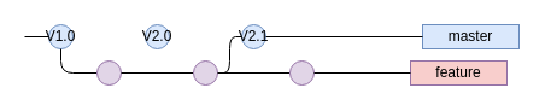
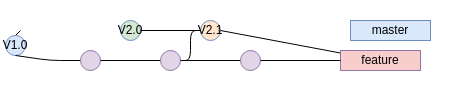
  <mxCell id="0" />
  <mxCell id="1" parent="0" />
  <mxCell id="2" value="master" style="rounded=0;whiteSpace=wrap;html=1;fillColor=#dae8fc;strokeColor=#6c8ebf;" parent="1" vertex="1"><mxGeometry x="350" y="20" width="80" height="20" as="geometry" /></mxCell>
  <mxCell id="3" value="" style="endArrow=none;html=1;rounded=1;entryX=0;entryY=0.5;entryDx=0;entryDy=0;" edge="1" parent="1" target="4"><mxGeometry width="50" height="50" relative="1" as="geometry"><mxPoint x="20" y="30" as="sourcePoint" /><mxPoint x="40" y="30" as="targetPoint" /></mxGeometry></mxCell>
- <mxCell id="4" value="V1.0" style="ellipse;whiteSpace=wrap;html=1;fillColor=#dae8fc;strokeColor=#6c8ebf;" vertex="1" parent="1"><mxGeometry x="40" y="20" width="20" height="20" as="geometry" /></mxCell>
- <mxCell id="5" value="V2.0" style="ellipse;whiteSpace=wrap;html=1;fillColor=#dae8fc;strokeColor=#6c8ebf;" vertex="1" parent="1"><mxGeometry x="120" y="20" width="20" height="20" as="geometry" /></mxCell>
+ <mxCell id="4" value="V1.0" style="ellipse;whiteSpace=wrap;html=1;fillColor=#dae8fc;strokeColor=#6c8ebf;" vertex="1" parent="1"><mxGeometry x="5" y="35" width="20" height="20" as="geometry" /></mxCell>
+ <mxCell id="5" value="V2.0" style="ellipse;whiteSpace=wrap;html=1;fillColor=#d5e8d4;strokeColor=#6c8ebf;" vertex="1" parent="1"><mxGeometry x="120" y="20" width="20" height="20" as="geometry" /></mxCell>
+ <mxCell id="6" value="" style="endArrow=none;html=1;rounded=1;exitX=1;exitY=0.5;exitDx=0;exitDy=0;entryX=0;entryY=0.5;entryDx=0;entryDy=0;" edge="1" parent="1" source="5" target="8"><mxGeometry width="50" height="50" relative="1" as="geometry"><mxPoint x="140" y="30" as="sourcePoint" /><mxPoint x="200" y="30" as="targetPoint" /></mxGeometry></mxCell>
  <mxCell id="7" value="" style="endArrow=none;html=1;rounded=1;exitX=1;exitY=0.5;exitDx=0;exitDy=0;entryX=0;entryY=0.5;entryDx=0;entryDy=0;" edge="1" parent="1" source="14" target="8"><mxGeometry width="50" height="50" relative="1" as="geometry"><mxPoint x="180" y="60" as="sourcePoint" /><mxPoint x="200" y="30" as="targetPoint" /><Array as="points"><mxPoint x="190" y="60" /><mxPoint x="190" y="30" /></Array></mxGeometry></mxCell>
- <mxCell id="8" value="V2.1" style="ellipse;whiteSpace=wrap;html=1;fillColor=#dae8fc;strokeColor=#6c8ebf;" vertex="1" parent="1"><mxGeometry x="200" y="20" width="20" height="20" as="geometry" /></mxCell>
- <mxCell id="9" value="" style="endArrow=none;html=1;rounded=1;exitX=1;exitY=0.5;exitDx=0;exitDy=0;entryX=0;entryY=0.5;entryDx=0;entryDy=0;" edge="1" parent="1" source="8" target="2"><mxGeometry width="50" height="50" relative="1" as="geometry"><mxPoint x="220" y="30" as="sourcePoint" /><mxPoint x="340" y="30" as="targetPoint" /></mxGeometry></mxCell>
+ <mxCell id="8" value="V2.1" style="ellipse;whiteSpace=wrap;html=1;fillColor=#ffe6cc;strokeColor=#6c8ebf;" vertex="1" parent="1"><mxGeometry x="200" y="20" width="20" height="20" as="geometry" /></mxCell>
+ <mxCell id="9" value="" style="endArrow=none;html=1;rounded=1;exitX=1;exitY=0.5;exitDx=0;exitDy=0;" edge="1" parent="1" source="8" target="10"><mxGeometry width="50" height="50" relative="1" as="geometry"><mxPoint x="220" y="30" as="sourcePoint" /><mxPoint x="340" y="30" as="targetPoint" /></mxGeometry></mxCell>
  <mxCell id="10" value="feature" style="rounded=0;whiteSpace=wrap;html=1;fillColor=#f8cecc;strokeColor=#9673a6;" parent="1" vertex="1"><mxGeometry x="340" y="50" width="80" height="20" as="geometry" /></mxCell>
  <mxCell id="11" value="" style="endArrow=none;html=1;rounded=1;exitX=0.5;exitY=1;exitDx=0;exitDy=0;entryX=0;entryY=0.5;entryDx=0;entryDy=0;" edge="1" parent="1" source="4" target="12"><mxGeometry width="50" height="50" relative="1" as="geometry"><mxPoint x="50" y="20" as="sourcePoint" /><mxPoint x="80" y="60" as="targetPoint" /><Array as="points"><mxPoint x="50" y="60" /></Array></mxGeometry></mxCell>
  <mxCell id="12" value="" style="ellipse;whiteSpace=wrap;html=1;fillColor=#e1d5e7;strokeColor=#9673a6;" vertex="1" parent="1"><mxGeometry x="80" y="50" width="20" height="20" as="geometry" /></mxCell>
  <mxCell id="13" value="" style="endArrow=none;html=1;rounded=1;exitX=1;exitY=0.5;exitDx=0;exitDy=0;entryX=0;entryY=0.5;entryDx=0;entryDy=0;" edge="1" parent="1" source="12" target="14"><mxGeometry width="50" height="50" relative="1" as="geometry"><mxPoint x="100" y="60" as="sourcePoint" /><mxPoint x="160" y="60" as="targetPoint" /></mxGeometry></mxCell>
  <mxCell id="14" value="" style="ellipse;whiteSpace=wrap;html=1;fillColor=#e1d5e7;strokeColor=#9673a6;" vertex="1" parent="1"><mxGeometry x="160" y="50" width="20" height="20" as="geometry" /></mxCell>
  <mxCell id="15" value="" style="endArrow=none;html=1;rounded=1;exitX=1;exitY=0.5;exitDx=0;exitDy=0;entryX=0;entryY=0.5;entryDx=0;entryDy=0;" edge="1" parent="1" source="14" target="16"><mxGeometry width="50" height="50" relative="1" as="geometry"><mxPoint x="180" y="60" as="sourcePoint" /><mxPoint x="240" y="60" as="targetPoint" /></mxGeometry></mxCell>
  <mxCell id="16" value="" style="ellipse;whiteSpace=wrap;html=1;fillColor=#e1d5e7;strokeColor=#9673a6;" vertex="1" parent="1"><mxGeometry x="240" y="50" width="20" height="20" as="geometry" /></mxCell>
  <mxCell id="17" value="" style="endArrow=none;html=1;rounded=1;exitX=1;exitY=0.5;exitDx=0;exitDy=0;entryX=0;entryY=0.5;entryDx=0;entryDy=0;" edge="1" parent="1" source="16" target="10"><mxGeometry width="50" height="50" relative="1" as="geometry"><mxPoint x="260" y="60" as="sourcePoint" /><mxPoint x="340" y="60" as="targetPoint" /></mxGeometry></mxCell>
